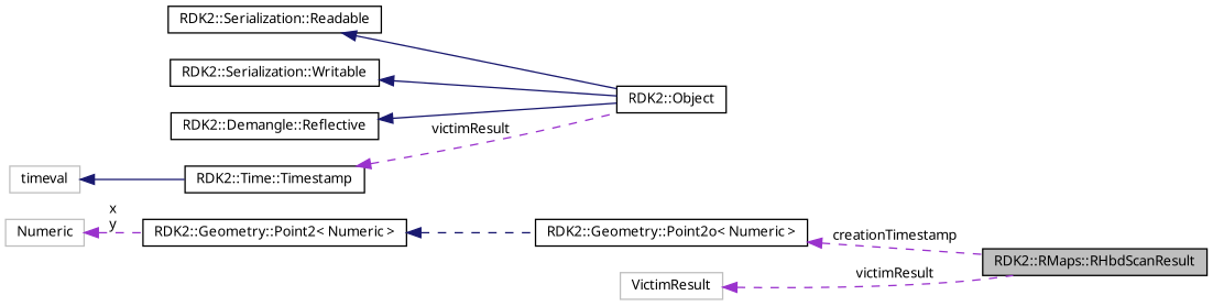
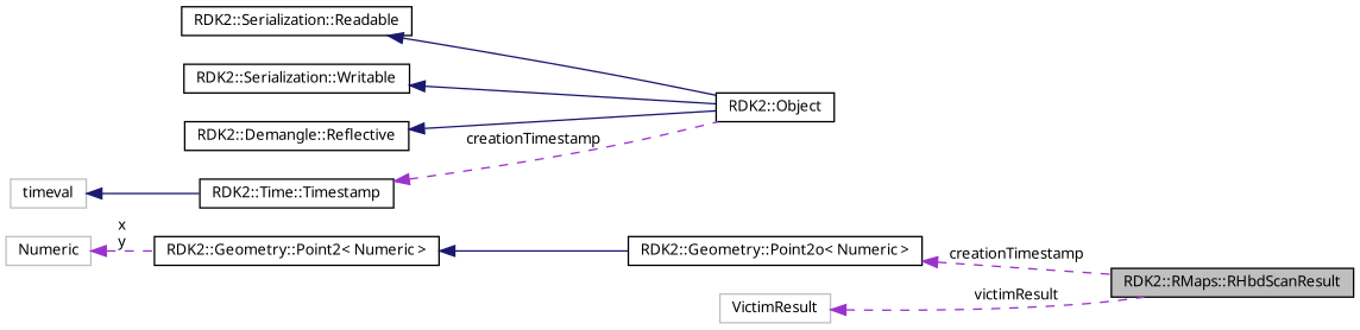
  digraph {
    rankdir=LR
    node [color=black fillcolor=white fontname="FreeSans.ttf" fontsize=10 shape=record style=filled]
    edge [color=midnightblue dir=back fontname="FreeSans.ttf" fontsize=10 labelfontname="FreeSans.ttf" labelfontsize=10 style=solid]
    n1 [fillcolor=grey75 fontcolor=black height=0.2 label="RDK2::RMaps::RHbdScanResult" width=0.4]
    n2 [height=0.2 label="RDK2::Object" width=0.4]
    n3 [height=0.2 label="RDK2::Serialization::Readable" width=0.4]
    n4 [height=0.2 label="RDK2::Serialization::Writable" width=0.4]
    n5 [height=0.2 label="RDK2::Demangle::Reflective" width=0.4]
    n6 [height=0.2 label="RDK2::Time::Timestamp" width=0.4]
    n7 [color=grey75 height=0.2 label=timeval width=0.4]
    n8 [height=0.2 label="RDK2::Geometry::Point2o\< Numeric \>" width=0.4]
    n9 [height=0.2 label="RDK2::Geometry::Point2\< Numeric \>" width=0.4]
    n10 [color=grey75 height=0.2 label=Numeric width=0.4]
    n11 [color=grey75 height=0.2 label=VictimResult width=0.4]
    n3 -> n2
    n4 -> n2
    n5 -> n2
-   n6 -> n2 [color=darkorchid3 label=victimResult style=dashed]
+   n6 -> n2 [color=darkorchid3 label=creationTimestamp style=dashed]
    n7 -> n6
    n8 -> n1 [color=darkorchid3 label=creationTimestamp style=dashed]
-   n9 -> n8 [style=dashed]
+   n9 -> n8
    n10 -> n9 [color=darkorchid3 label="x\ny" style=dashed]
    n11 -> n1 [color=darkorchid3 label=victimResult style=dashed]
  }
